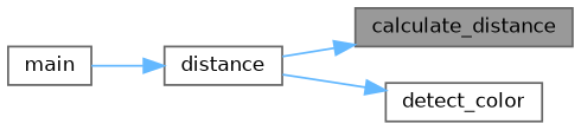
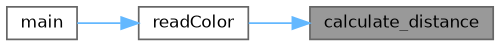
  digraph {
    rankdir=RL
    node [color=grey40 fillcolor=white fontname=Helvetica fontsize=10 shape=box style=filled]
    edge [color=steelblue1 dir=back fontname=Helvetica fontsize=10 labelfontname=Helvetica labelfontsize=10 style=solid]
    n1 [color=gray40 fillcolor=grey60 fontcolor=black height=0.2 label=calculate_distance width=0.4]
-   n2 [height=0.2 label=distance width=0.4]
-   n3 [height=0.2 label=detect_color width=0.4]
+   n2 [height=0.2 label=readColor width=0.4]
    n4 [height=0.2 label=main width=0.4]
    n1 -> n2
    n2 -> n4
-   n3 -> n2
  }
